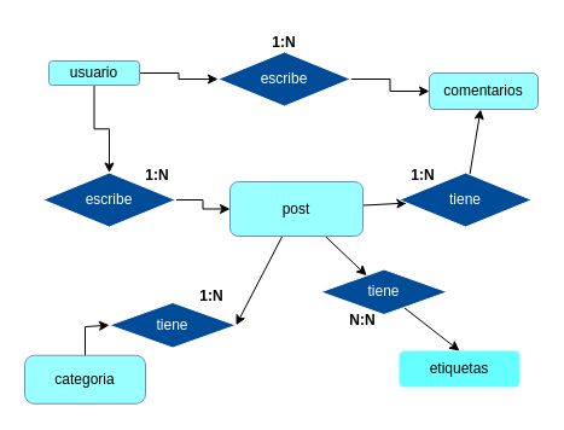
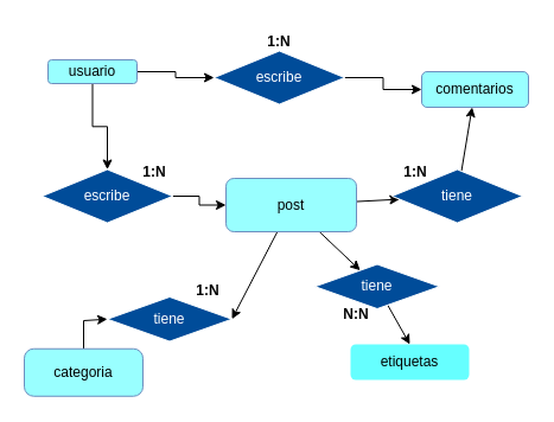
  <mxCell id="0" />
  <mxCell id="1" parent="0" />
  <mxCell id="2" value="" style="edgeStyle=orthogonalEdgeStyle;rounded=0;orthogonalLoop=1;jettySize=auto;html=1;" edge="1" parent="1" source="4" target="14"><mxGeometry relative="1" as="geometry" /></mxCell>
  <mxCell id="3" value="" style="edgeStyle=orthogonalEdgeStyle;rounded=0;orthogonalLoop=1;jettySize=auto;html=1;fontColor=default;" edge="1" parent="1" source="4" target="17"><mxGeometry relative="1" as="geometry" /></mxCell>
  <mxCell id="4" value="usuario" style="rounded=1;whiteSpace=wrap;html=1;fillColor=#99FFFF;strokeColor=#6c8ebf;" vertex="1" parent="1"><mxGeometry x="40" y="50" width="75" height="20" as="geometry" /></mxCell>
  <mxCell id="5" value="" style="edgeStyle=none;rounded=0;orthogonalLoop=1;jettySize=auto;html=1;shadow=0;fontColor=default;strokeColor=default;entryX=0;entryY=0.5;entryDx=0;entryDy=0;" edge="1" parent="1" source="6" target="22"><mxGeometry relative="1" as="geometry"><Array as="points"><mxPoint x="70" y="270" /></Array></mxGeometry></mxCell>
  <mxCell id="6" value="categoria" style="rounded=1;whiteSpace=wrap;html=1;fillColor=#99FFFF;strokeColor=#6c8ebf;arcSize=20;" vertex="1" parent="1"><mxGeometry x="20" y="293.75" width="100" height="40" as="geometry" /></mxCell>
  <mxCell id="7" value="" style="edgeStyle=none;rounded=0;orthogonalLoop=1;jettySize=auto;html=1;shadow=0;fontColor=default;strokeColor=default;" edge="1" parent="1" source="10" target="20"><mxGeometry relative="1" as="geometry" /></mxCell>
  <mxCell id="8" value="" style="edgeStyle=none;rounded=0;orthogonalLoop=1;jettySize=auto;html=1;shadow=0;fontColor=default;strokeColor=default;entryX=1;entryY=0.5;entryDx=0;entryDy=0;" edge="1" parent="1" source="10" target="22"><mxGeometry relative="1" as="geometry"><Array as="points" /></mxGeometry></mxCell>
  <mxCell id="9" style="edgeStyle=none;rounded=0;orthogonalLoop=1;jettySize=auto;html=1;shadow=0;fontColor=default;strokeColor=default;" edge="1" parent="1" source="10" target="25"><mxGeometry relative="1" as="geometry" /></mxCell>
  <mxCell id="10" value="post" style="rounded=1;whiteSpace=wrap;html=1;fillColor=#99FFFF;strokeColor=#6c8ebf;fontColor=default;" vertex="1" parent="1"><mxGeometry x="190" y="150" width="110" height="45" as="geometry" /></mxCell>
  <mxCell id="11" value="comentarios" style="rounded=1;whiteSpace=wrap;html=1;fillColor=#99FFFF;strokeColor=#6c8ebf;" vertex="1" parent="1"><mxGeometry x="355" y="60" width="90" height="30" as="geometry" /></mxCell>
- <mxCell id="12" value="etiquetas" style="rounded=1;whiteSpace=wrap;html=1;fillColor=#66FFFF;strokeColor=none;" vertex="1" parent="1"><mxGeometry x="330" y="290" width="100" height="30" as="geometry" /></mxCell>
+ <mxCell id="12" value="etiquetas" style="rounded=1;whiteSpace=wrap;html=1;fillColor=#66FFFF;strokeColor=none;" vertex="1" parent="1"><mxGeometry x="295" y="290" width="100" height="30" as="geometry" /></mxCell>
  <mxCell id="13" value="" style="edgeStyle=orthogonalEdgeStyle;rounded=0;orthogonalLoop=1;jettySize=auto;html=1;" edge="1" parent="1" source="14" target="10"><mxGeometry relative="1" as="geometry" /></mxCell>
  <mxCell id="14" value="escribe" style="rhombus;whiteSpace=wrap;html=1;fillColor=#004C99;strokeColor=#FFFFFF;fontColor=#FFFFFF;" vertex="1" parent="1"><mxGeometry x="35" y="142.5" width="110" height="45" as="geometry" /></mxCell>
  <mxCell id="15" value="&lt;b&gt;1:N&lt;/b&gt;" style="text;html=1;strokeColor=none;fillColor=none;align=center;verticalAlign=middle;whiteSpace=wrap;rounded=0;" vertex="1" parent="1"><mxGeometry x="100" y="130" width="60" height="30" as="geometry" /></mxCell>
  <mxCell id="16" value="" style="edgeStyle=orthogonalEdgeStyle;rounded=0;orthogonalLoop=1;jettySize=auto;html=1;fontColor=default;" edge="1" parent="1" source="17" target="11"><mxGeometry relative="1" as="geometry" /></mxCell>
  <mxCell id="17" value="escribe" style="rhombus;whiteSpace=wrap;html=1;fillColor=#004C99;strokeColor=#FFFFFF;fontColor=#FFFFFF;" vertex="1" parent="1"><mxGeometry x="180" y="42.5" width="110" height="45" as="geometry" /></mxCell>
  <mxCell id="18" value="&lt;b&gt;1:N&lt;/b&gt;" style="text;html=1;strokeColor=none;fillColor=none;align=center;verticalAlign=middle;whiteSpace=wrap;rounded=0;" vertex="1" parent="1"><mxGeometry x="205" y="20" width="60" height="30" as="geometry" /></mxCell>
  <mxCell id="19" value="" style="edgeStyle=none;rounded=0;orthogonalLoop=1;jettySize=auto;html=1;shadow=0;fontColor=default;strokeColor=default;" edge="1" parent="1" source="20" target="11"><mxGeometry relative="1" as="geometry" /></mxCell>
  <mxCell id="20" value="tiene" style="rhombus;whiteSpace=wrap;html=1;fillColor=#004C99;strokeColor=#FFFFFF;fontColor=#FFFFFF;" vertex="1" parent="1"><mxGeometry x="330" y="142.5" width="110" height="45" as="geometry" /></mxCell>
  <mxCell id="21" value="&lt;b&gt;1:N&lt;/b&gt;" style="text;html=1;strokeColor=none;fillColor=none;align=center;verticalAlign=middle;whiteSpace=wrap;rounded=0;" vertex="1" parent="1"><mxGeometry x="320" y="130" width="60" height="30" as="geometry" /></mxCell>
  <mxCell id="22" value="tiene" style="rhombus;whiteSpace=wrap;html=1;fillColor=#004C99;strokeColor=#FFFFFF;fontColor=#FFFFFF;" vertex="1" parent="1"><mxGeometry x="90" y="250" width="105" height="37.5" as="geometry" /></mxCell>
  <mxCell id="23" value="&lt;b&gt;1:N&lt;/b&gt;" style="text;html=1;strokeColor=none;fillColor=none;align=center;verticalAlign=middle;whiteSpace=wrap;rounded=0;" vertex="1" parent="1"><mxGeometry x="145" y="230" width="60" height="30" as="geometry" /></mxCell>
  <mxCell id="24" style="edgeStyle=none;rounded=0;orthogonalLoop=1;jettySize=auto;html=1;entryX=0.5;entryY=0;entryDx=0;entryDy=0;shadow=0;fontColor=default;strokeColor=default;" edge="1" parent="1" source="25" target="12"><mxGeometry relative="1" as="geometry" /></mxCell>
  <mxCell id="25" value="tiene" style="rhombus;whiteSpace=wrap;html=1;fillColor=#004C99;strokeColor=#FFFFFF;fontColor=#FFFFFF;" vertex="1" parent="1"><mxGeometry x="265" y="222.5" width="105" height="37.5" as="geometry" /></mxCell>
  <mxCell id="26" value="&lt;b&gt;N:N&lt;/b&gt;" style="text;html=1;strokeColor=none;fillColor=none;align=center;verticalAlign=middle;whiteSpace=wrap;rounded=0;" vertex="1" parent="1"><mxGeometry x="270" y="250" width="60" height="30" as="geometry" /></mxCell>
